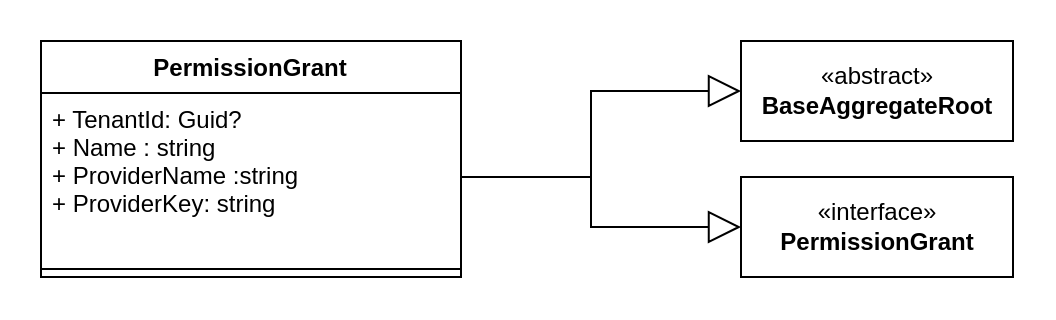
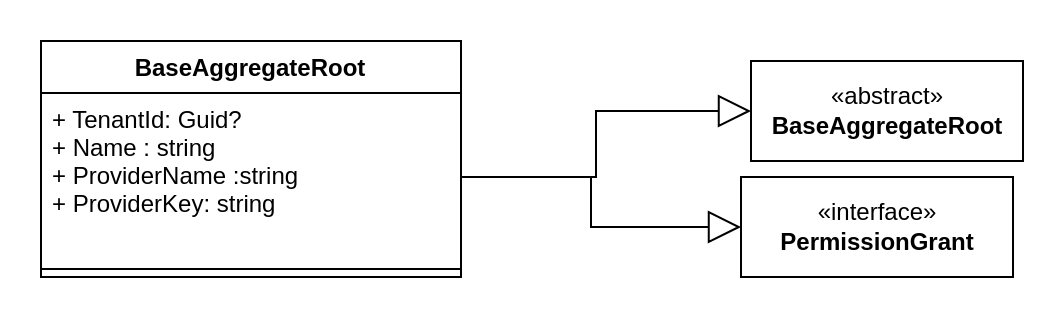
  <mxCell id="0" />
  <mxCell id="1" parent="0" />
- <mxCell id="2" value="PermissionGrant" style="swimlane;fontStyle=1;align=center;verticalAlign=top;childLayout=stackLayout;horizontal=1;startSize=26;horizontalStack=0;resizeParent=1;resizeParentMax=0;resizeLast=0;collapsible=1;marginBottom=0;fontColor=#000000;" vertex="1" parent="1"><mxGeometry x="20" y="20" width="210" height="118" as="geometry" /></mxCell>
+ <mxCell id="2" value="BaseAggregateRoot" style="swimlane;fontStyle=1;align=center;verticalAlign=top;childLayout=stackLayout;horizontal=1;startSize=26;horizontalStack=0;resizeParent=1;resizeParentMax=0;resizeLast=0;collapsible=1;marginBottom=0;fontColor=#000000;" vertex="1" parent="1"><mxGeometry x="20" y="20" width="210" height="118" as="geometry" /></mxCell>
  <mxCell id="3" value="+ TenantId: Guid?&#10;+ Name : string&#10;+ ProviderName :string&#10;+ ProviderKey: string" style="text;strokeColor=none;fillColor=none;align=left;verticalAlign=top;spacingLeft=4;spacingRight=4;overflow=hidden;rotatable=0;points=[[0,0.5],[1,0.5]];portConstraint=eastwest;fontColor=#000000;" vertex="1" parent="2"><mxGeometry y="26" width="210" height="84" as="geometry" /></mxCell>
  <mxCell id="4" value="" style="line;strokeWidth=1;fillColor=none;align=left;verticalAlign=middle;spacingTop=-1;spacingLeft=3;spacingRight=3;rotatable=0;labelPosition=right;points=[];portConstraint=eastwest;fontColor=#000000;" vertex="1" parent="2"><mxGeometry y="110" width="210" height="8" as="geometry" /></mxCell>
- <mxCell id="5" value="«abstract»&lt;br&gt;&lt;b&gt;BaseAggregateRoot&lt;/b&gt;" style="html=1;fontColor=#000000;" vertex="1" parent="1"><mxGeometry x="370" y="20" width="136" height="50" as="geometry" /></mxCell>
+ <mxCell id="5" value="«abstract»&lt;br&gt;&lt;b&gt;BaseAggregateRoot&lt;/b&gt;" style="html=1;fontColor=#000000;" vertex="1" parent="1"><mxGeometry x="375" y="30" width="136" height="50" as="geometry" /></mxCell>
  <mxCell id="6" value="«interface»&lt;br&gt;&lt;b&gt;PermissionGrant&lt;/b&gt;" style="html=1;fontColor=#000000;" vertex="1" parent="1"><mxGeometry x="370" y="88" width="136" height="50" as="geometry" /></mxCell>
  <mxCell id="7" style="edgeStyle=orthogonalEdgeStyle;rounded=0;orthogonalLoop=1;jettySize=auto;html=1;exitX=1;exitY=0.5;exitDx=0;exitDy=0;entryX=0;entryY=0.5;entryDx=0;entryDy=0;fontColor=#000000;endArrow=block;endFill=0;endSize=14;" edge="1" parent="1" source="3" target="5"><mxGeometry relative="1" as="geometry" /></mxCell>
  <mxCell id="8" style="edgeStyle=orthogonalEdgeStyle;rounded=0;orthogonalLoop=1;jettySize=auto;html=1;fontColor=#000000;endArrow=block;endFill=0;endSize=14;" edge="1" parent="1" source="3" target="6"><mxGeometry relative="1" as="geometry" /></mxCell>
